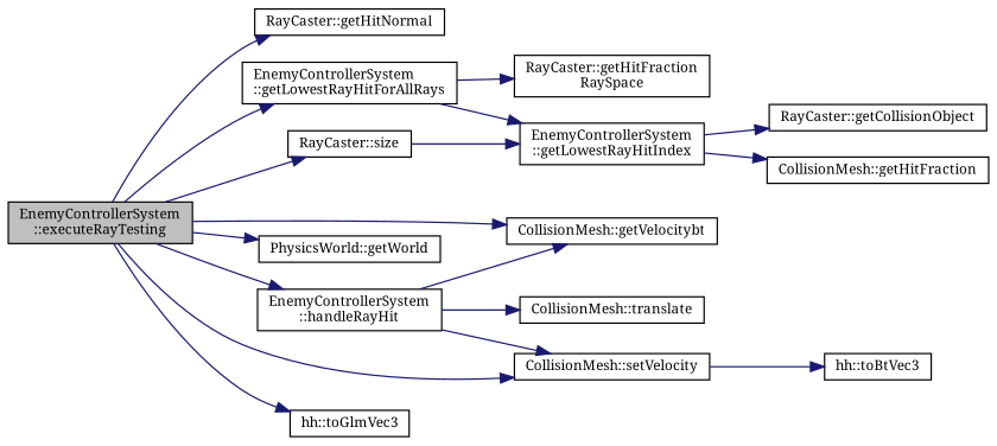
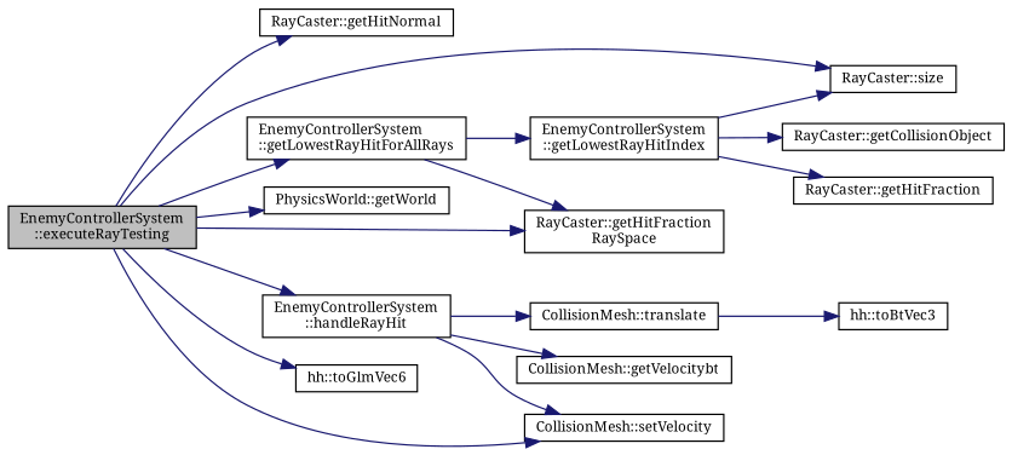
  digraph {
    fontname="Noto Serif"
    rankdir=LR
    node [color=black fillcolor=white fontname="Noto Serif" fontsize=10 shape=record style=filled]
    edge [color=midnightblue fontname="Noto Serif" fontsize=10 labelfontname=Helvetica labelfontsize=10 style=solid]
    n1 [fillcolor=grey75 fontcolor=black height=0.2 label="EnemyControllerSystem\l::executeRayTesting" width=0.4]
    n2 [height=0.2 label="RayCaster::getHitNormal" width=0.4]
    n3 [height=0.2 label="EnemyControllerSystem\l::getLowestRayHitForAllRays" width=0.4]
    n4 [height=0.2 label="RayCaster::size" width=0.4]
    n5 [height=0.2 label="CollisionMesh::getVelocitybt" width=0.4]
    n6 [height=0.2 label="PhysicsWorld::getWorld" width=0.4]
    n7 [height=0.2 label="EnemyControllerSystem\l::handleRayHit" width=0.4]
    n8 [height=0.2 label="CollisionMesh::setVelocity" width=0.4]
-   n9 [height=0.2 label="hh::toGlmVec3" width=0.4]
+   n9 [height=0.2 label="hh::toGlmVec6" width=0.4]
    n10 [height=0.2 label="RayCaster::getHitFraction\lRaySpace" width=0.4]
    n11 [height=0.2 label="EnemyControllerSystem\l::getLowestRayHitIndex" width=0.4]
    n12 [height=0.2 label="CollisionMesh::translate" width=0.4]
    n13 [height=0.2 label="RayCaster::getCollisionObject" width=0.4]
-   n14 [height=0.2 label="CollisionMesh::getHitFraction" width=0.4]
+   n14 [height=0.2 label="RayCaster::getHitFraction" width=0.4]
    n15 [height=0.2 label="hh::toBtVec3" width=0.4]
    n1 -> n2
    n1 -> n3
    n1 -> n4
-   n1 -> n5
+   n1 -> n10
    n1 -> n6
    n1 -> n7
    n1 -> n8
    n1 -> n9
    n3 -> n10
    n3 -> n11
    n7 -> n5
    n7 -> n8
    n7 -> n12
-   n4 -> n11
+   n11 -> n4
    n11 -> n13
    n11 -> n14
-   n8 -> n15
+   n12 -> n15
  }
